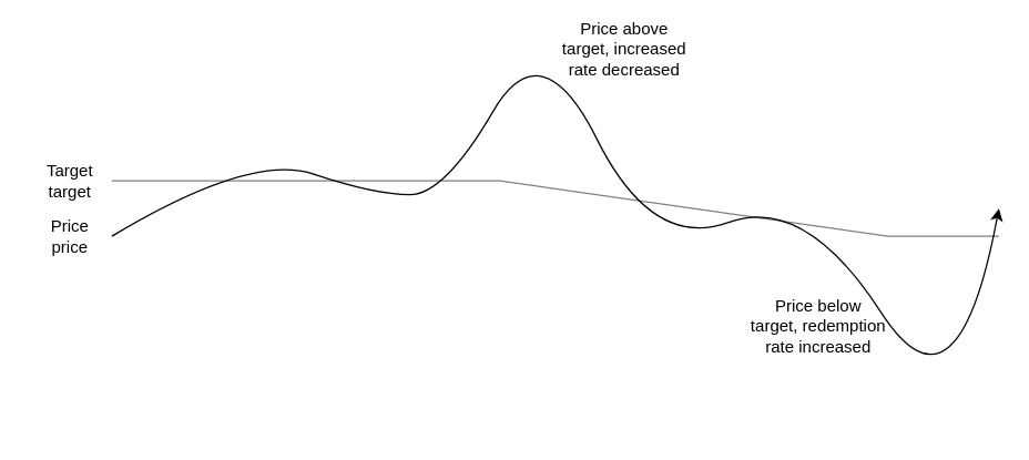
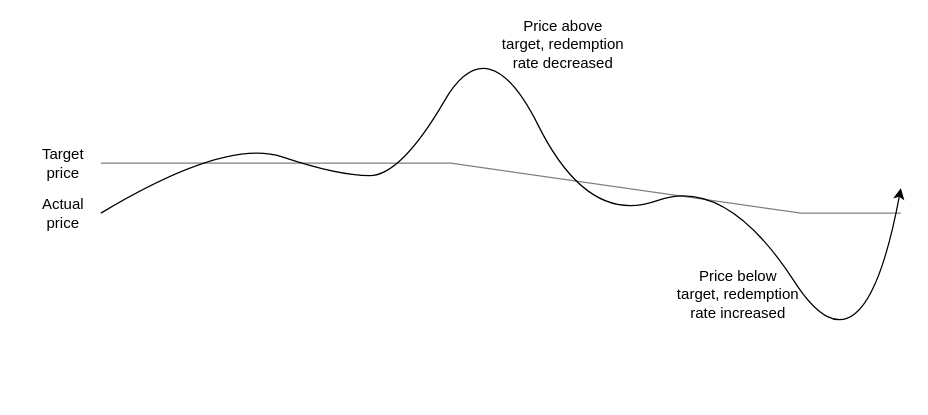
  <mxCell id="0" />
  <mxCell id="1" parent="0" />
  <mxCell id="2" value="" style="endArrow=none;html=1;rounded=0;fillColor=#d5e8d4;strokeColor=#808080;" edge="1" parent="1"><mxGeometry width="50" height="50" relative="1" as="geometry"><mxPoint x="80" y="130" as="sourcePoint" /><mxPoint x="720" y="170" as="targetPoint" /><Array as="points"><mxPoint x="360" y="130" /><mxPoint x="640" y="170" /></Array></mxGeometry></mxCell>
- <mxCell id="3" value="Target&lt;br&gt;target" style="text;html=1;strokeColor=none;fillColor=none;align=center;verticalAlign=middle;whiteSpace=wrap;rounded=0;" vertex="1" parent="1"><mxGeometry x="20" y="110" width="60" height="40" as="geometry" /></mxCell>
+ <mxCell id="3" value="Target&lt;br&gt;price" style="text;html=1;strokeColor=none;fillColor=none;align=center;verticalAlign=middle;whiteSpace=wrap;rounded=0;" vertex="1" parent="1"><mxGeometry x="20" y="110" width="60" height="40" as="geometry" /></mxCell>
  <mxCell id="4" value="" style="curved=1;endArrow=classic;html=1;rounded=0;" edge="1" parent="1"><mxGeometry width="50" height="50" relative="1" as="geometry"><mxPoint x="80" y="170" as="sourcePoint" /><mxPoint x="720" y="150" as="targetPoint" /><Array as="points"><mxPoint x="180" y="110" /><mxPoint x="270" y="140" /><mxPoint x="320" y="140" /><mxPoint x="390" y="20" /><mxPoint x="470" y="180" /><mxPoint x="580" y="140" /><mxPoint x="690" y="310" /></Array></mxGeometry></mxCell>
- <mxCell id="5" value="Price above target, increased rate decreased" style="text;html=1;strokeColor=none;fillColor=none;align=center;verticalAlign=middle;whiteSpace=wrap;rounded=0;" vertex="1" parent="1"><mxGeometry x="400" y="20" width="100" height="30" as="geometry" /></mxCell>
+ <mxCell id="5" value="Price above target, redemption rate decreased" style="text;html=1;strokeColor=none;fillColor=none;align=center;verticalAlign=middle;whiteSpace=wrap;rounded=0;" vertex="1" parent="1"><mxGeometry x="400" y="20" width="100" height="30" as="geometry" /></mxCell>
  <mxCell id="6" value="Price below target, redemption rate increased" style="text;html=1;strokeColor=none;fillColor=none;align=center;verticalAlign=middle;whiteSpace=wrap;rounded=0;" vertex="1" parent="1"><mxGeometry x="540" y="220" width="100" height="30" as="geometry" /></mxCell>
- <mxCell id="7" value="Price&lt;br&gt;price" style="text;html=1;strokeColor=none;fillColor=none;align=center;verticalAlign=middle;whiteSpace=wrap;rounded=0;" vertex="1" parent="1"><mxGeometry x="20" y="150" width="60" height="40" as="geometry" /></mxCell>
+ <mxCell id="7" value="Actual&lt;br&gt;price" style="text;html=1;strokeColor=none;fillColor=none;align=center;verticalAlign=middle;whiteSpace=wrap;rounded=0;" vertex="1" parent="1"><mxGeometry x="20" y="150" width="60" height="40" as="geometry" /></mxCell>
